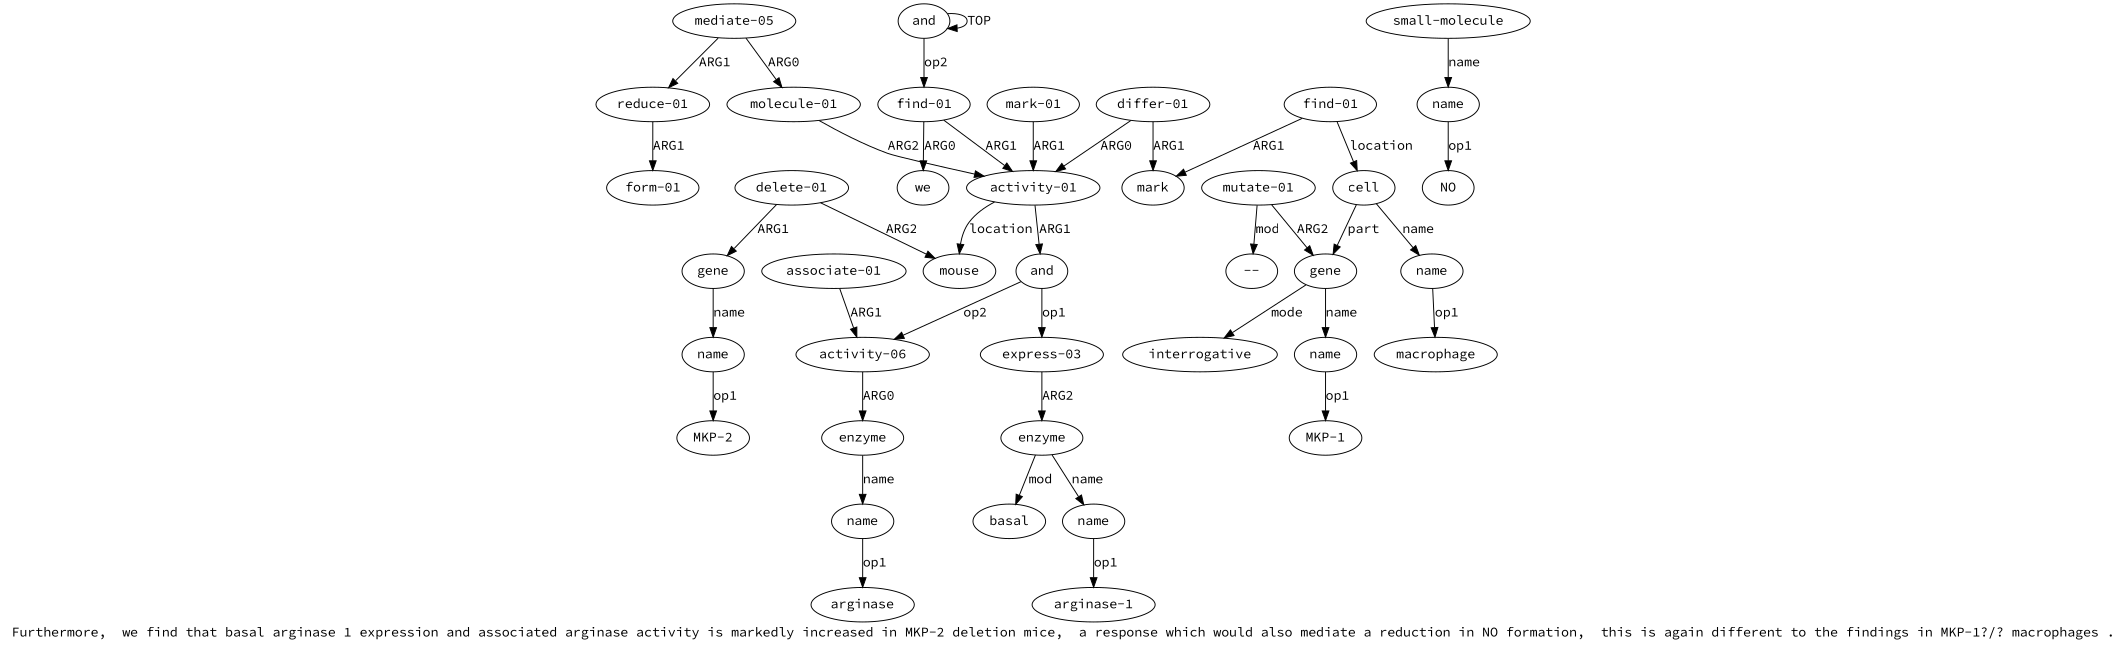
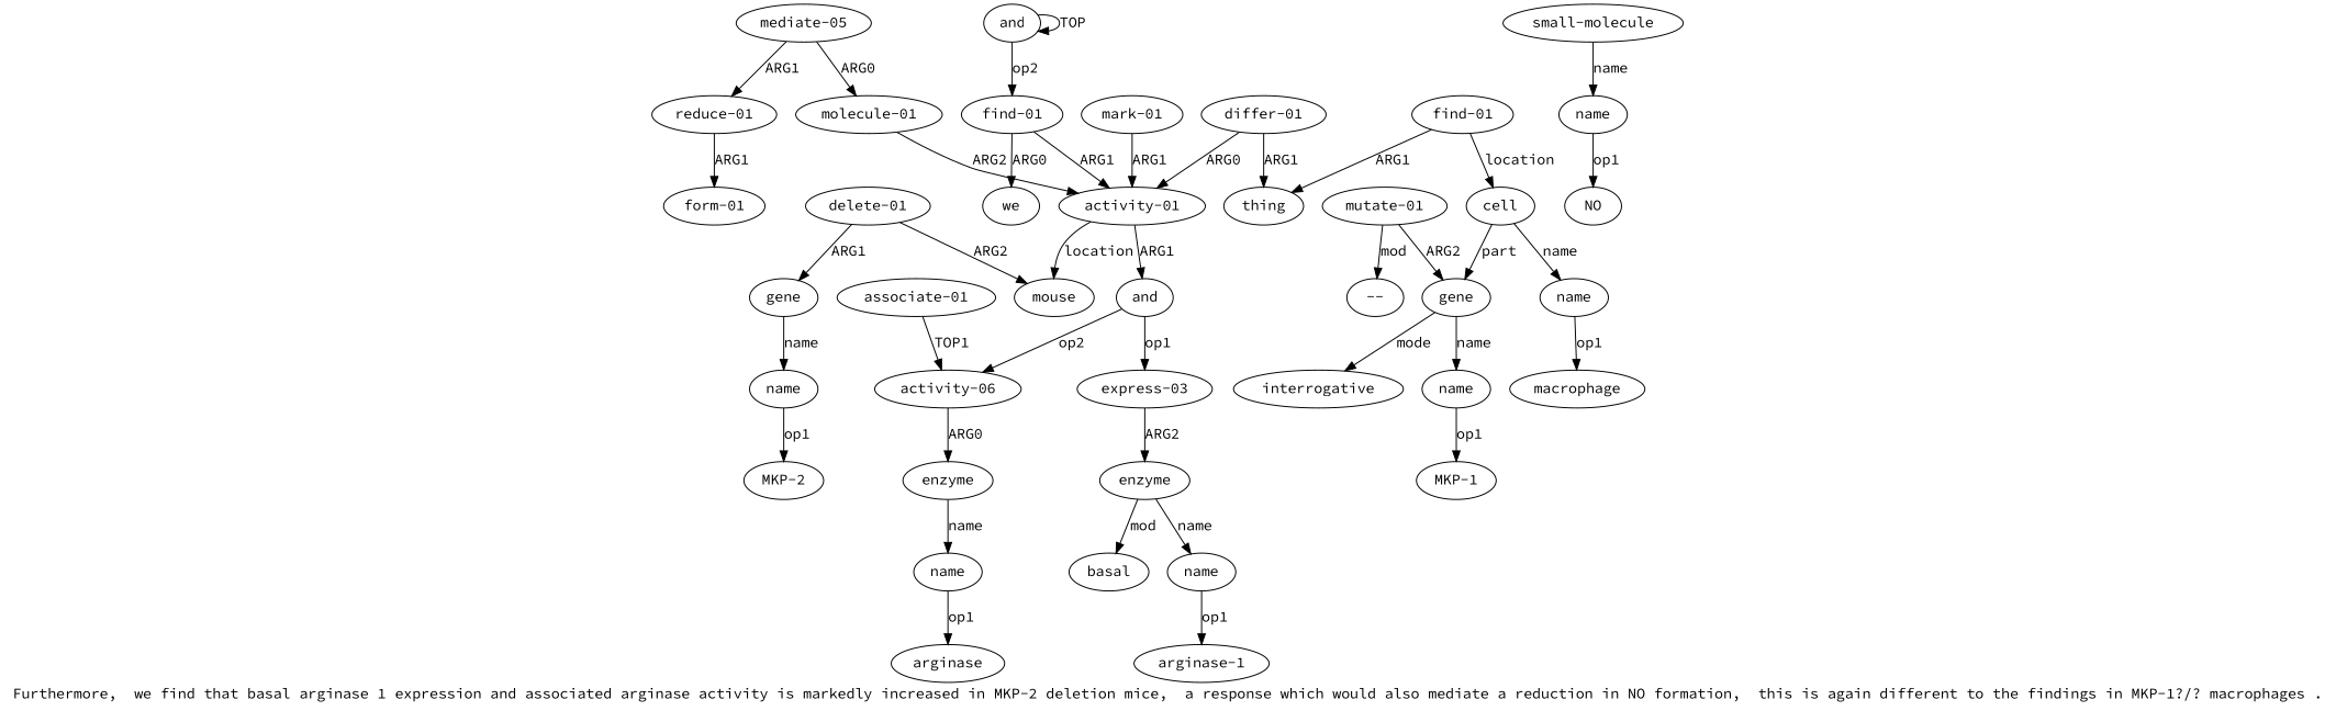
  digraph {
    fontname="Source Code Pro"
    label="Furthermore,  we find that basal arginase 1 expression and associated arginase activity is markedly increased in MKP-2 deletion mice,  a response which would also mediate a reduction in NO formation,  this is again different to the findings in MKP-1?/? macrophages ."
    node [color=black fontname="Source Code Pro" gold_ind=-1 gold_label=name test_ind=-1 test_label=name]
    edge [color=black fontname="Source Code Pro" gold_label=ARG1 test_label=ARG1]
    n1 [gold_ind=20 gold_label="reduce-01" label="reduce-01" test_ind=20 test_label="reduce-01"]
    n2 [gold_ind=21 gold_label="form-01" label="form-01" test_ind=21 test_label="form-01"]
    n3 [gold_ind=22 gold_label="small-molecule" label="small-molecule" test_ind=22 test_label="small-molecule"]
    n4 [gold_ind=23 label=name test_ind=23]
    n5 [gold_label=NO label=NO test_label=NO]
    n6 [gold_ind=24 gold_label="differ-01" label="differ-01" test_ind=24 test_label="differ-01"]
-   n7 [gold_ind=25 gold_label=thing label=mark test_ind=25 test_label=thing]
+   n7 [gold_ind=25 gold_label=thing label=thing test_ind=25 test_label=thing]
    n8 [gold_ind=3 gold_label="increase-01" label="activity-01" test_ind=3 test_label="increase-01"]
    n9 [gold_ind=14 gold_label=mouse label=mouse test_ind=14 test_label=mouse]
    n10 [gold_ind=4 gold_label=and label=and test_ind=4 test_label=and]
    n11 [gold_ind=9 gold_label="activity-06" label="activity-06" test_ind=9 test_label="activity-06"]
    n12 [gold_ind=5 gold_label="express-03" label="express-03" test_ind=5 test_label="express-03"]
    n13 [gold_ind=26 gold_label="find-01" label="find-01" test_ind=26 test_label="find-01"]
    n14 [gold_ind=27 gold_label=cell label=cell test_ind=27 test_label=cell]
    n15 [gold_ind=28 label=name test_ind=28]
    n16 [gold_ind=29 gold_label=gene label=gene test_ind=29 test_label=gene]
    n17 [gold_label=macrophage label=macrophage test_label=macrophage]
    n18 [gold_ind=30 label=name test_ind=30]
    n19 [gold_label=interrogative label=interrogative test_label=interrogative]
    n20 [gold_label="MKP-1" label="MKP-1" test_label="MKP-1"]
    n21 [gold_label=arginase label=arginase test_label=arginase]
    n22 [gold_ind=31 gold_label="mutate-01" label="mutate-01" test_ind=31 test_label="mutate-01"]
    n23 [gold_label="--" label="--" test_label="--"]
    n24 [gold_label="arginase-1" label="arginase-1" test_label="arginase-1"]
    n25 [gold_label="MKP-2" label="MKP-2" test_label="MKP-2"]
    n26 [gold_ind=15 gold_label="delete-01" label="delete-01" test_ind=15 test_label="delete-01"]
    n27 [gold_ind=16 gold_label=gene label=gene test_ind=16 test_label=gene]
    n28 [gold_ind=17 label=name test_ind=17]
    n29 [gold_ind=11 label=name test_ind=11]
    n30 [gold_ind=10 gold_label=enzyme label=enzyme test_ind=10 test_label=enzyme]
    n31 [gold_ind=13 gold_label="mark-01" label="mark-01" test_ind=13 test_label="mark-01"]
    n32 [gold_ind=12 gold_label="associate-01" label="associate-01" test_ind=12 test_label="associate-01"]
    n33 [gold_ind=19 gold_label="mediate-01" label="mediate-05" test_ind=19 test_label="mediate-01"]
    n34 [gold_ind=18 gold_label="respond-01" label="molecule-01" test_ind=18 test_label="respond-01"]
    n35 [gold_ind=1 gold_label="find-01" label="find-01" test_ind=1 test_label="find-01"]
    n36 [gold_ind=2 gold_label=we label=we test_ind=2 test_label=we]
    n37 [gold_ind=0 gold_label=and label=and test_ind=0 test_label=and]
    n38 [gold_ind=6 gold_label=enzyme label=enzyme test_ind=6 test_label=enzyme]
    n39 [gold_ind=7 label=name test_ind=7]
    n40 [gold_ind=8 gold_label=basal label=basal test_ind=8 test_label=basal]
    n1 -> n2 [label=ARG1]
    n3 -> n4 [gold_label=name label=name test_label=name]
    n4 -> n5 [gold_label=op1 label=op1 test_label=op1]
    n6 -> n7 [label=ARG1]
    n6 -> n8 [gold_label=ARG0 label=ARG0 test_label=ARG0]
    n8 -> n9 [gold_label=location label=location test_label=location]
    n8 -> n10 [label=ARG1]
    n10 -> n11 [gold_label=op2 label=op2 test_label=op2]
    n10 -> n12 [gold_label=op1 label=op1 test_label=op1]
    n11 -> n30 [gold_label=ARG0 label=ARG0 test_label=ARG0]
    n12 -> n38 [gold_label=ARG2 label=ARG2 test_label=ARG2]
    n13 -> n7 [label=ARG1]
    n13 -> n14 [gold_label=location label=location test_label=location]
    n14 -> n15 [gold_label=name label=name test_label=name]
    n14 -> n16 [gold_label=part label=part test_label=part]
    n15 -> n17 [gold_label=op1 label=op1 test_label=op1]
    n16 -> n18 [gold_label=name label=name test_label=name]
    n16 -> n19 [gold_label=mode label=mode test_label=mode]
    n18 -> n20 [gold_label=op1 label=op1 test_label=op1]
    n22 -> n16 [gold_label=ARG2 label=ARG2 test_label=ARG2]
    n22 -> n23 [gold_label=mod label=mod test_label=mod]
    n26 -> n9 [gold_label=ARG2 label=ARG2 test_label=ARG2]
    n26 -> n27 [label=ARG1]
    n27 -> n28 [gold_label=name label=name test_label=name]
    n28 -> n25 [gold_label=op1 label=op1 test_label=op1]
    n29 -> n21 [gold_label=op1 label=op1 test_label=op1]
    n30 -> n29 [gold_label=name label=name test_label=name]
    n31 -> n8 [label=ARG1]
-   n32 -> n11 [label=ARG1]
+   n32 -> n11 [label=TOP1]
    n33 -> n1 [label=ARG1]
    n33 -> n34 [gold_label=ARG0 label=ARG0 test_label=ARG0]
    n34 -> n8 [gold_label=ARG2 label=ARG2 test_label=ARG2]
    n35 -> n8 [label=ARG1]
    n35 -> n36 [gold_label=ARG0 label=ARG0 test_label=ARG0]
    n37 -> n35 [gold_label=op2 label=op2 test_label=op2]
    n37 -> n37 [gold_label=TOP label=TOP test_label=TOP]
    n38 -> n39 [gold_label=name label=name test_label=name]
    n38 -> n40 [gold_label=mod label=mod test_label=mod]
    n39 -> n24 [gold_label=op1 label=op1 test_label=op1]
  }
